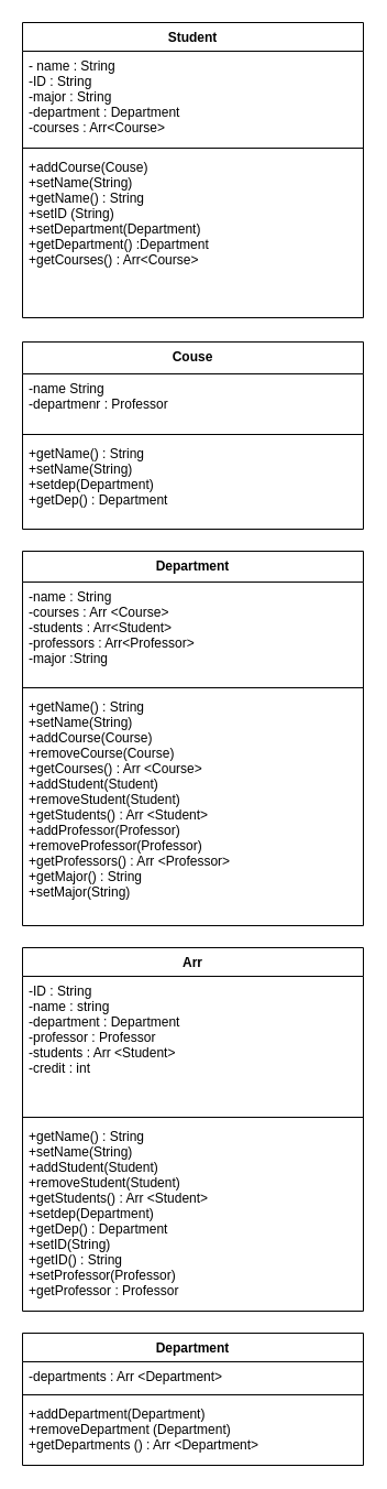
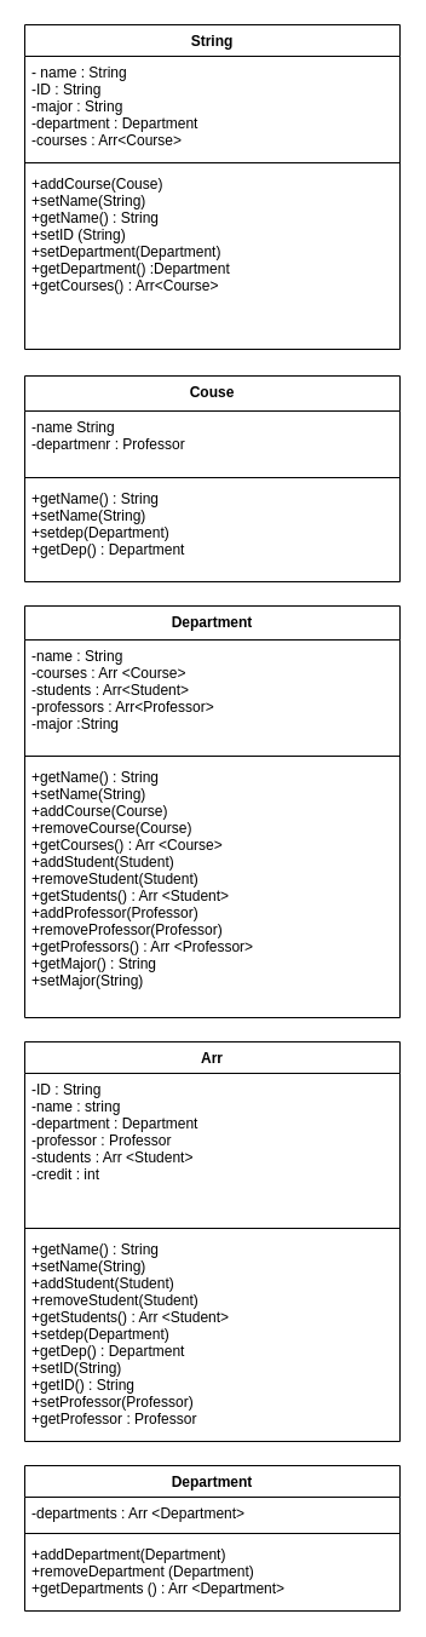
  <mxCell id="0" />
  <mxCell id="1" parent="0" />
- <mxCell id="2" value="Student" style="swimlane;fontStyle=1;align=center;verticalAlign=top;childLayout=stackLayout;horizontal=1;startSize=26;horizontalStack=0;resizeParent=1;resizeParentMax=0;resizeLast=0;collapsible=1;marginBottom=0;" vertex="1" parent="1"><mxGeometry x="20" y="20" width="310" height="268" as="geometry" /></mxCell>
+ <mxCell id="2" value="String" style="swimlane;fontStyle=1;align=center;verticalAlign=top;childLayout=stackLayout;horizontal=1;startSize=26;horizontalStack=0;resizeParent=1;resizeParentMax=0;resizeLast=0;collapsible=1;marginBottom=0;" vertex="1" parent="1"><mxGeometry x="20" y="20" width="310" height="268" as="geometry" /></mxCell>
  <mxCell id="3" value="- name : String&#10;-ID : String&#10;-major : String&#10;-department : Department&#10;-courses : Arr&lt;Course&gt;&#10;" style="text;strokeColor=none;fillColor=none;align=left;verticalAlign=top;spacingLeft=4;spacingRight=4;overflow=hidden;rotatable=0;points=[[0,0.5],[1,0.5]];portConstraint=eastwest;" vertex="1" parent="2"><mxGeometry y="26" width="310" height="84" as="geometry" /></mxCell>
  <mxCell id="4" value="" style="line;strokeWidth=1;fillColor=none;align=left;verticalAlign=middle;spacingTop=-1;spacingLeft=3;spacingRight=3;rotatable=0;labelPosition=right;points=[];portConstraint=eastwest;" vertex="1" parent="2"><mxGeometry y="110" width="310" height="8" as="geometry" /></mxCell>
  <mxCell id="5" value="+addCourse(Couse)&#10;+setName(String)&#10;+getName() : String&#10;+setID (String)&#10;+setDepartment(Department)&#10;+getDepartment() :Department&#10;+getCourses() : Arr&lt;Course&gt;&#10;" style="text;strokeColor=none;fillColor=none;align=left;verticalAlign=top;spacingLeft=4;spacingRight=4;overflow=hidden;rotatable=0;points=[[0,0.5],[1,0.5]];portConstraint=eastwest;" vertex="1" parent="2"><mxGeometry y="118" width="310" height="150" as="geometry" /></mxCell>
  <mxCell id="6" value="Couse" style="swimlane;fontStyle=1;align=center;verticalAlign=top;childLayout=stackLayout;horizontal=1;startSize=29;horizontalStack=0;resizeParent=1;resizeParentMax=0;resizeLast=0;collapsible=1;marginBottom=0;" vertex="1" parent="1"><mxGeometry x="20" y="310" width="310" height="170" as="geometry" /></mxCell>
  <mxCell id="7" value="-name String&#10;-departmenr : Professor&#10;&#10;" style="text;strokeColor=none;fillColor=none;align=left;verticalAlign=top;spacingLeft=4;spacingRight=4;overflow=hidden;rotatable=0;points=[[0,0.5],[1,0.5]];portConstraint=eastwest;" vertex="1" parent="6"><mxGeometry y="29" width="310" height="51" as="geometry" /></mxCell>
  <mxCell id="8" value="" style="line;strokeWidth=1;fillColor=none;align=left;verticalAlign=middle;spacingTop=-1;spacingLeft=3;spacingRight=3;rotatable=0;labelPosition=right;points=[];portConstraint=eastwest;" vertex="1" parent="6"><mxGeometry y="80" width="310" height="8" as="geometry" /></mxCell>
  <mxCell id="9" value="+getName() : String&#10;+setName(String)&#10;+setdep(Department)&#10;+getDep() : Department&#10;" style="text;strokeColor=none;fillColor=none;align=left;verticalAlign=top;spacingLeft=4;spacingRight=4;overflow=hidden;rotatable=0;points=[[0,0.5],[1,0.5]];portConstraint=eastwest;" vertex="1" parent="6"><mxGeometry y="88" width="310" height="82" as="geometry" /></mxCell>
  <mxCell id="10" value="Department" style="swimlane;fontStyle=1;align=center;verticalAlign=top;childLayout=stackLayout;horizontal=1;startSize=28;horizontalStack=0;resizeParent=1;resizeParentMax=0;resizeLast=0;collapsible=1;marginBottom=0;" vertex="1" parent="1"><mxGeometry x="20" y="500" width="310" height="340" as="geometry" /></mxCell>
  <mxCell id="11" value="-name : String&#10;-courses : Arr &lt;Course&gt;&#10;-students : Arr&lt;Student&gt;&#10;-professors : Arr&lt;Professor&gt;&#10;-major :String" style="text;strokeColor=none;fillColor=none;align=left;verticalAlign=top;spacingLeft=4;spacingRight=4;overflow=hidden;rotatable=0;points=[[0,0.5],[1,0.5]];portConstraint=eastwest;" vertex="1" parent="10"><mxGeometry y="28" width="310" height="92" as="geometry" /></mxCell>
  <mxCell id="12" value="" style="line;strokeWidth=1;fillColor=none;align=left;verticalAlign=middle;spacingTop=-1;spacingLeft=3;spacingRight=3;rotatable=0;labelPosition=right;points=[];portConstraint=eastwest;" vertex="1" parent="10"><mxGeometry y="120" width="310" height="8" as="geometry" /></mxCell>
  <mxCell id="13" value="+getName() : String&#10;+setName(String)&#10;+addCourse(Course)&#10;+removeCourse(Course)&#10;+getCourses() : Arr &lt;Course&gt;&#10;+addStudent(Student)&#10;+removeStudent(Student)&#10;+getStudents() : Arr &lt;Student&gt;&#10;+addProfessor(Professor)&#10;+removeProfessor(Professor)&#10;+getProfessors() : Arr &lt;Professor&gt;&#10;+getMajor() : String&#10;+setMajor(String)&#10;" style="text;strokeColor=none;fillColor=none;align=left;verticalAlign=top;spacingLeft=4;spacingRight=4;overflow=hidden;rotatable=0;points=[[0,0.5],[1,0.5]];portConstraint=eastwest;" vertex="1" parent="10"><mxGeometry y="128" width="310" height="212" as="geometry" /></mxCell>
  <mxCell id="14" value="Arr" style="swimlane;fontStyle=1;align=center;verticalAlign=top;childLayout=stackLayout;horizontal=1;startSize=26;horizontalStack=0;resizeParent=1;resizeParentMax=0;resizeLast=0;collapsible=1;marginBottom=0;" vertex="1" parent="1"><mxGeometry x="20" y="860" width="310" height="330" as="geometry" /></mxCell>
  <mxCell id="15" value="-ID : String&#10;-name : string&#10;-department : Department&#10;-professor : Professor&#10;-students : Arr &lt;Student&gt;&#10;-credit : int&#10;" style="text;strokeColor=none;fillColor=none;align=left;verticalAlign=top;spacingLeft=4;spacingRight=4;overflow=hidden;rotatable=0;points=[[0,0.5],[1,0.5]];portConstraint=eastwest;" vertex="1" parent="14"><mxGeometry y="26" width="310" height="124" as="geometry" /></mxCell>
  <mxCell id="16" value="" style="line;strokeWidth=1;fillColor=none;align=left;verticalAlign=middle;spacingTop=-1;spacingLeft=3;spacingRight=3;rotatable=0;labelPosition=right;points=[];portConstraint=eastwest;" vertex="1" parent="14"><mxGeometry y="150" width="310" height="8" as="geometry" /></mxCell>
  <mxCell id="17" value="+getName() : String&#10;+setName(String)&#10;+addStudent(Student)&#10;+removeStudent(Student)&#10;+getStudents() : Arr &lt;Student&gt;&#10;+setdep(Department)&#10;+getDep() : Department&#10;+setID(String)&#10;+getID() : String&#10;+setProfessor(Professor)&#10;+getProfessor : Professor&#10;&#10;" style="text;strokeColor=none;fillColor=none;align=left;verticalAlign=top;spacingLeft=4;spacingRight=4;overflow=hidden;rotatable=0;points=[[0,0.5],[1,0.5]];portConstraint=eastwest;" vertex="1" parent="14"><mxGeometry y="158" width="310" height="172" as="geometry" /></mxCell>
  <mxCell id="18" value="Department" style="swimlane;fontStyle=1;align=center;verticalAlign=top;childLayout=stackLayout;horizontal=1;startSize=26;horizontalStack=0;resizeParent=1;resizeParentMax=0;resizeLast=0;collapsible=1;marginBottom=0;" vertex="1" parent="1"><mxGeometry x="20" y="1210" width="310" height="120" as="geometry" /></mxCell>
  <mxCell id="19" value="-departments : Arr &lt;Department&gt;" style="text;strokeColor=none;fillColor=none;align=left;verticalAlign=top;spacingLeft=4;spacingRight=4;overflow=hidden;rotatable=0;points=[[0,0.5],[1,0.5]];portConstraint=eastwest;" vertex="1" parent="18"><mxGeometry y="26" width="310" height="26" as="geometry" /></mxCell>
  <mxCell id="20" value="" style="line;strokeWidth=1;fillColor=none;align=left;verticalAlign=middle;spacingTop=-1;spacingLeft=3;spacingRight=3;rotatable=0;labelPosition=right;points=[];portConstraint=eastwest;" vertex="1" parent="18"><mxGeometry y="52" width="310" height="8" as="geometry" /></mxCell>
  <mxCell id="21" value="+addDepartment(Department)&#10;+removeDepartment (Department)&#10;+getDepartments () : Arr &lt;Department&gt;" style="text;strokeColor=none;fillColor=none;align=left;verticalAlign=top;spacingLeft=4;spacingRight=4;overflow=hidden;rotatable=0;points=[[0,0.5],[1,0.5]];portConstraint=eastwest;" vertex="1" parent="18"><mxGeometry y="60" width="310" height="60" as="geometry" /></mxCell>
